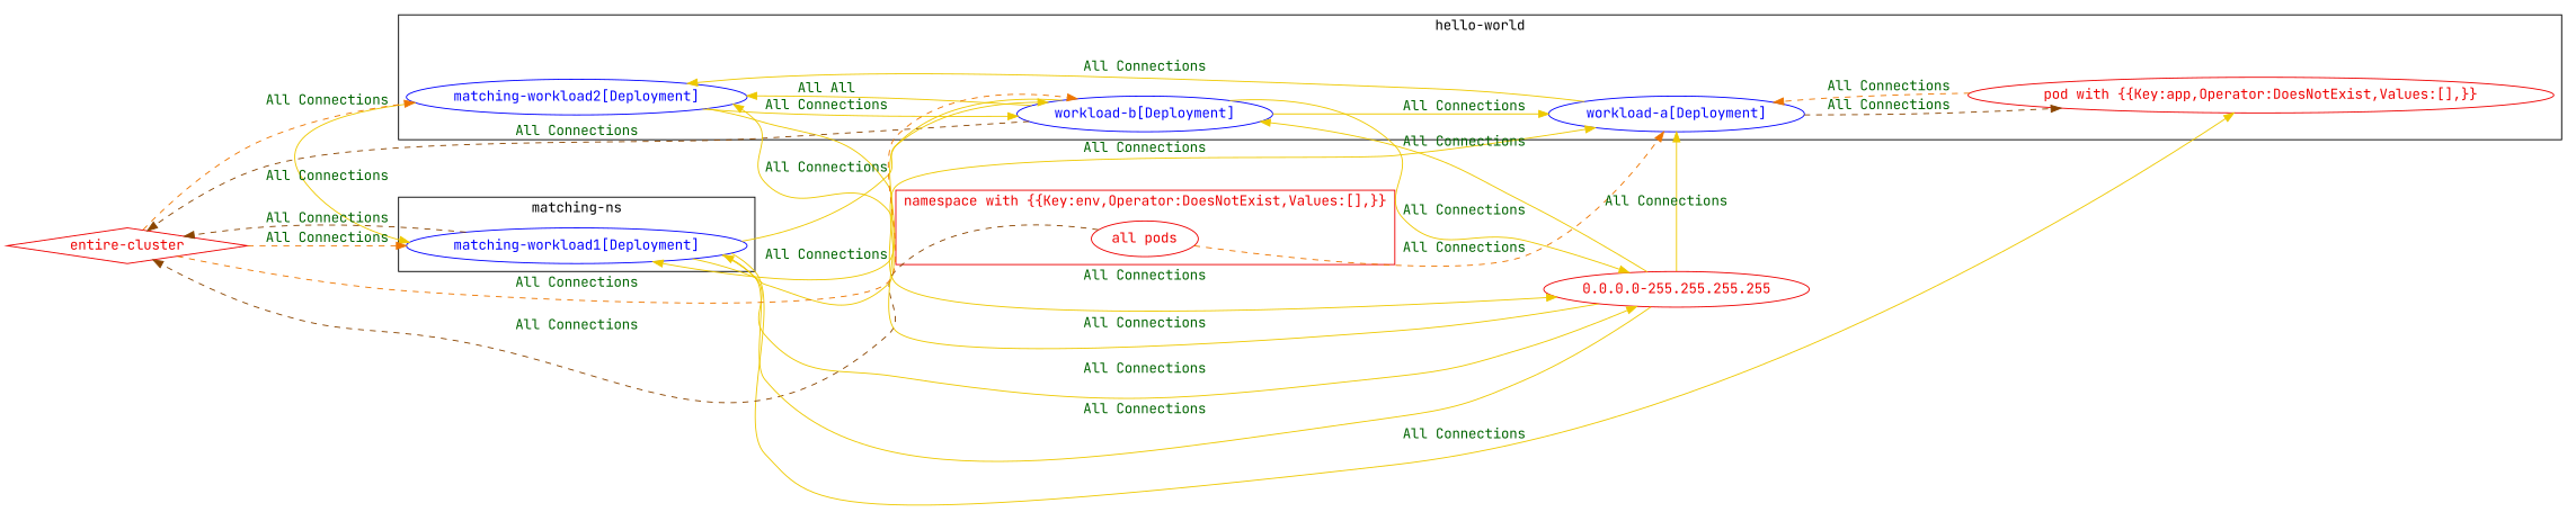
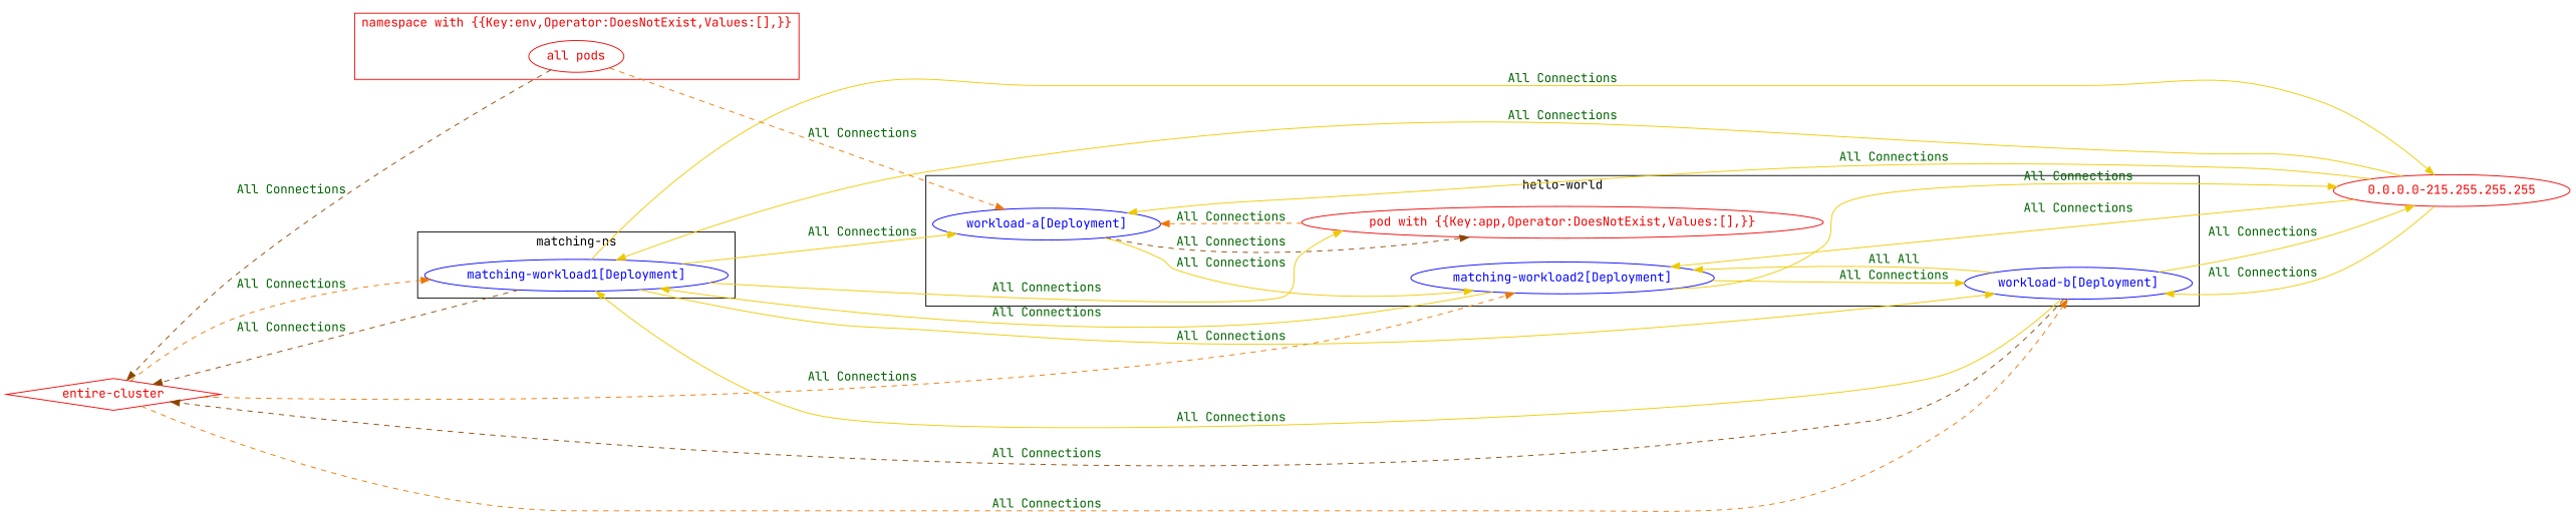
  digraph {
    fontname="JetBrains Mono"
    rankdir=LR
    node [color=blue fontcolor=blue fontname="JetBrains Mono"]
    edge [color=gold2 fontcolor=darkgreen fontname="JetBrains Mono" weight=1]
    n1 [label="matching-workload2[Deployment]"]
    n2 [label="workload-a[Deployment]"]
    n3 [label="workload-b[Deployment]"]
    n4 [color=red2 fontcolor=red2 label="pod with {{Key:app,Operator:DoesNotExist,Values:[],}}"]
    n5 [label="matching-workload1[Deployment]"]
    n6 [color=red2 fontcolor=red2 label="all pods"]
-   n7 [color=red2 fontcolor=red2 label="0.0.0.0-255.255.255.255"]
+   n7 [color=red2 fontcolor=red2 label="0.0.0.0-215.255.255.255"]
    n8 [color=red2 fontcolor=red2 label="entire-cluster" shape=diamond]
    subgraph cluster_1 {
      color=black
      fontcolor=black
      label="hello-world"
      n1
      n2
      n3
      n4
    }
    subgraph cluster_2 {
      color=black
      fontcolor=black
      label="matching-ns"
      n5
    }
    subgraph cluster_3 {
      color=red2
      fontcolor=red2
      label="namespace with {{Key:env,Operator:DoesNotExist,Values:[],}}"
      n6
    }
    n1 -> n3 [label="All Connections" weight=0.5]
    n1 -> n5 [label="All Connections" weight=0.5]
    n1 -> n7 [label="All Connections"]
    n2 -> n1 [label="All Connections"]
    n2 -> n4 [color=darkorange4 label="All Connections" style=dashed weight=0.5]
    n3 -> n1 [label="All All"]
-   n3 -> n2 [label="All Connections"]
    n3 -> n5 [label="All Connections" weight=0.5]
    n3 -> n7 [label="All Connections"]
    n3 -> n8 [color=darkorange4 label="All Connections" style=dashed weight=0.5]
    n4 -> n2 [color=darkorange2 label="All Connections" style=dashed]
    n5 -> n2 [label="All Connections"]
    n5 -> n3 [label="All Connections"]
    n5 -> n4 [label="All Connections"]
    n5 -> n7 [label="All Connections"]
    n5 -> n8 [color=darkorange4 label="All Connections" style=dashed weight=0.5]
    n6 -> n2 [color=darkorange2 label="All Connections" style=dashed]
    n6 -> n8 [color=darkorange4 label="All Connections" style=dashed weight=0.5]
    n7 -> n1 [label="All Connections" weight=0.5]
    n7 -> n2 [label="All Connections" weight=0.5]
    n7 -> n3 [label="All Connections" weight=0.5]
    n7 -> n5 [label="All Connections" weight=0.5]
    n8 -> n1 [color=darkorange2 label="All Connections" style=dashed]
    n8 -> n3 [color=darkorange2 label="All Connections" style=dashed]
    n8 -> n5 [color=darkorange2 label="All Connections" style=dashed]
  }
